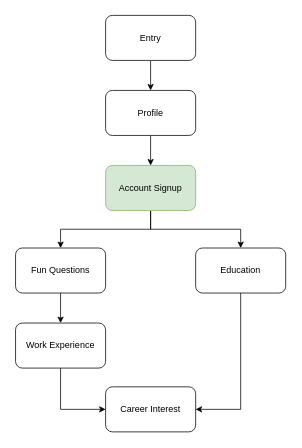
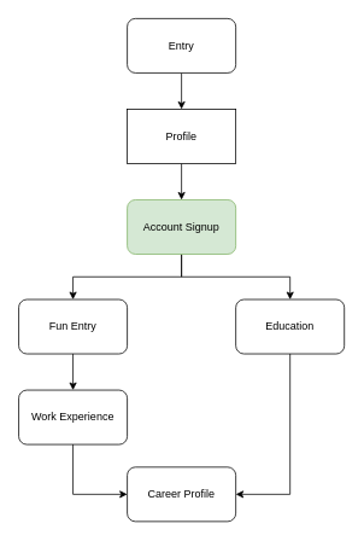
  <mxCell id="0" />
  <mxCell id="1" parent="0" />
  <mxCell id="2" style="edgeStyle=orthogonalEdgeStyle;rounded=0;orthogonalLoop=1;jettySize=auto;html=1;entryX=0.5;entryY=0;entryDx=0;entryDy=0;" edge="1" parent="1" source="3" target="5"><mxGeometry relative="1" as="geometry" /></mxCell>
  <mxCell id="3" value="Entry" style="rounded=1;whiteSpace=wrap;html=1;" parent="1" vertex="1"><mxGeometry x="140" y="20" width="120" height="60" as="geometry" /></mxCell>
  <mxCell id="4" style="edgeStyle=orthogonalEdgeStyle;rounded=0;orthogonalLoop=1;jettySize=auto;html=1;entryX=0.5;entryY=0;entryDx=0;entryDy=0;" edge="1" parent="1" source="5" target="15"><mxGeometry relative="1" as="geometry" /></mxCell>
- <mxCell id="5" value="Profile" style="rounded=1;whiteSpace=wrap;html=1;" parent="1" vertex="1"><mxGeometry x="140" y="120" width="120" height="60" as="geometry" /></mxCell>
+ <mxCell id="5" value="Profile" style="whiteSpace=wrap;html=1;rounded=0;" parent="1" vertex="1"><mxGeometry x="140" y="120" width="120" height="60" as="geometry" /></mxCell>
  <mxCell id="6" value="" style="edgeStyle=orthogonalEdgeStyle;rounded=0;orthogonalLoop=1;jettySize=auto;html=1;" edge="1" parent="1" source="7" target="9"><mxGeometry relative="1" as="geometry" /></mxCell>
- <mxCell id="7" value="Fun Questions" style="rounded=1;whiteSpace=wrap;html=1;" parent="1" vertex="1"><mxGeometry x="20" y="330" width="120" height="60" as="geometry" /></mxCell>
+ <mxCell id="7" value="Fun Entry" style="rounded=1;whiteSpace=wrap;html=1;" parent="1" vertex="1"><mxGeometry x="20" y="330" width="120" height="60" as="geometry" /></mxCell>
  <mxCell id="8" style="edgeStyle=orthogonalEdgeStyle;rounded=0;orthogonalLoop=1;jettySize=auto;html=1;entryX=0;entryY=0.5;entryDx=0;entryDy=0;" edge="1" parent="1" source="9" target="12"><mxGeometry relative="1" as="geometry" /></mxCell>
  <mxCell id="9" value="Work Experience" style="rounded=1;whiteSpace=wrap;html=1;" parent="1" vertex="1"><mxGeometry x="20" y="430" width="120" height="60" as="geometry" /></mxCell>
  <mxCell id="10" style="edgeStyle=orthogonalEdgeStyle;rounded=0;orthogonalLoop=1;jettySize=auto;html=1;entryX=1;entryY=0.5;entryDx=0;entryDy=0;" edge="1" parent="1" source="11" target="12"><mxGeometry relative="1" as="geometry" /></mxCell>
  <mxCell id="11" value="Education" style="rounded=1;whiteSpace=wrap;html=1;" parent="1" vertex="1"><mxGeometry x="260" y="330" width="120" height="60" as="geometry" /></mxCell>
- <mxCell id="12" value="Career Interest" style="rounded=1;whiteSpace=wrap;html=1;" parent="1" vertex="1"><mxGeometry x="140" y="515" width="120" height="60" as="geometry" /></mxCell>
+ <mxCell id="12" value="Career Profile" style="rounded=1;whiteSpace=wrap;html=1;" parent="1" vertex="1"><mxGeometry x="140" y="515" width="120" height="60" as="geometry" /></mxCell>
  <mxCell id="13" style="edgeStyle=orthogonalEdgeStyle;rounded=0;orthogonalLoop=1;jettySize=auto;html=1;" edge="1" parent="1" source="15" target="7"><mxGeometry relative="1" as="geometry" /></mxCell>
  <mxCell id="14" style="edgeStyle=orthogonalEdgeStyle;rounded=0;orthogonalLoop=1;jettySize=auto;html=1;entryX=0.5;entryY=0;entryDx=0;entryDy=0;" edge="1" parent="1" source="15" target="11"><mxGeometry relative="1" as="geometry" /></mxCell>
  <mxCell id="15" value="Account Signup" style="rounded=1;whiteSpace=wrap;html=1;fillColor=#d5e8d4;strokeColor=#82b366;" vertex="1" parent="1"><mxGeometry x="140" y="220" width="120" height="60" as="geometry" /></mxCell>
